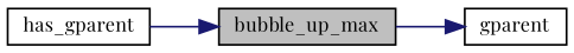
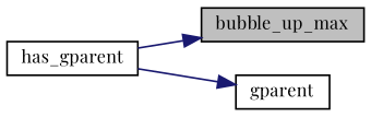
  digraph {
    fontname="Playfair Display"
    rankdir=LR
    node [color=black fillcolor=white fontname="Playfair Display" fontsize=10 shape=record style=filled]
    edge [color=midnightblue fontname="Playfair Display" fontsize=10 labelfontname=Helvetica labelfontsize=10 style=solid]
    n1 [fillcolor=grey75 fontcolor=black height=0.2 label=bubble_up_max width=0.4]
    n2 [height=0.2 label=gparent width=0.4]
    n3 [height=0.2 label=has_gparent width=0.4]
-   n1 -> n2
+   n3 -> n2
    n3 -> n1
  }
